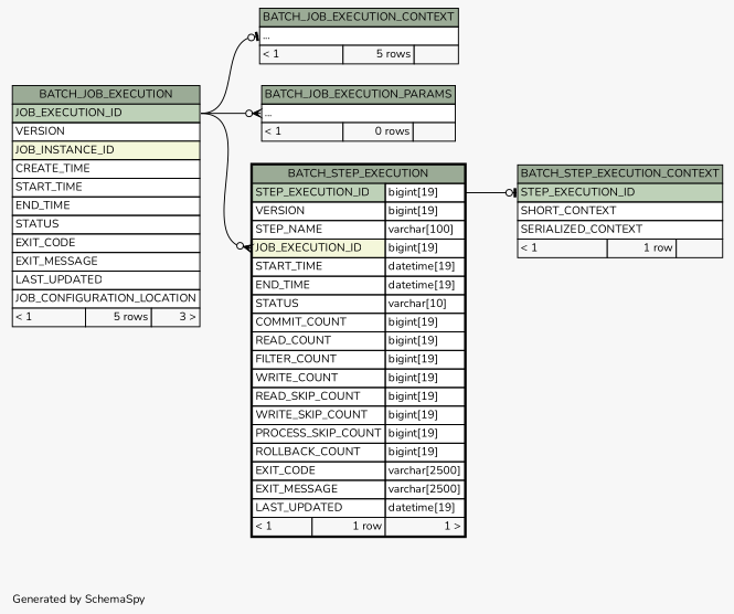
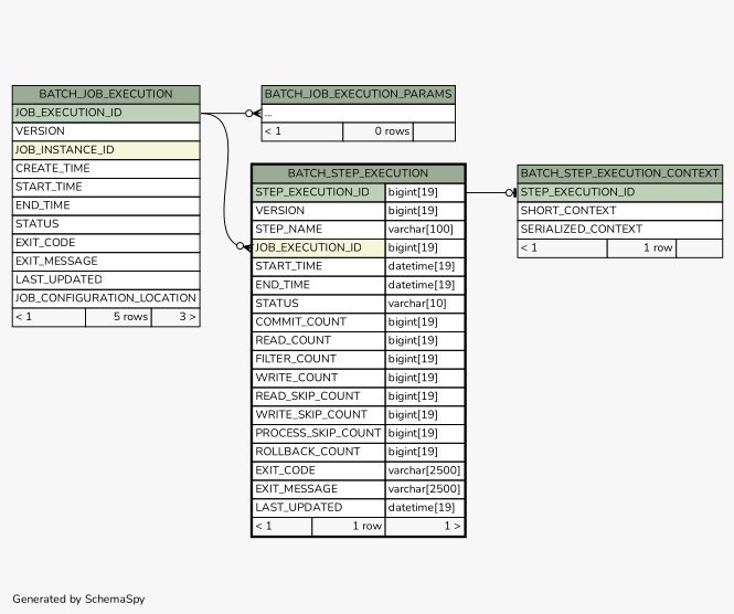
  digraph {
    bgcolor="#f7f7f7"
    fontname=Nunito
    fontsize=11
    label="\nGenerated by SchemaSpy"
    labeljust=l
    nodesep=0.18
    rankdir=RL
    ranksep=0.46
    node [fontname=Nunito fontsize=11 shape=plaintext]
    edge [arrowhead=none arrowsize=0.8 arrowtail=teeodot dir=back fontname=Nunito headport="JOB_EXECUTION_ID:e" tailport="elipses:w"]
    n1 [label=<     <TABLE BORDER="0" CELLBORDER="1" CELLSPACING="0" BGCOLOR="#ffffff">       <TR><TD COLSPAN="3" BGCOLOR="#9bab96" ALIGN="CENTER">BATCH_JOB_EXECUTION</TD></TR>       <TR><TD PORT="JOB_EXECUTION_ID" COLSPAN="3" BGCOLOR="#bed1b8" ALIGN="LEFT">JOB_EXECUTION_ID</TD></TR>       <TR><TD PORT="VERSION" COLSPAN="3" ALIGN="LEFT">VERSION</TD></TR>       <TR><TD PORT="JOB_INSTANCE_ID" COLSPAN="3" BGCOLOR="#f4f7da" ALIGN="LEFT">JOB_INSTANCE_ID</TD></TR>       <TR><TD PORT="CREATE_TIME" COLSPAN="3" ALIGN="LEFT">CREATE_TIME</TD></TR>       <TR><TD PORT="START_TIME" COLSPAN="3" ALIGN="LEFT">START_TIME</TD></TR>       <TR><TD PORT="END_TIME" COLSPAN="3" ALIGN="LEFT">END_TIME</TD></TR>       <TR><TD PORT="STATUS" COLSPAN="3" ALIGN="LEFT">STATUS</TD></TR>       <TR><TD PORT="EXIT_CODE" COLSPAN="3" ALIGN="LEFT">EXIT_CODE</TD></TR>       <TR><TD PORT="EXIT_MESSAGE" COLSPAN="3" ALIGN="LEFT">EXIT_MESSAGE</TD></TR>       <TR><TD PORT="LAST_UPDATED" COLSPAN="3" ALIGN="LEFT">LAST_UPDATED</TD></TR>       <TR><TD PORT="JOB_CONFIGURATION_LOCATION" COLSPAN="3" ALIGN="LEFT">JOB_CONFIGURATION_LOCATION</TD></TR>       <TR><TD ALIGN="LEFT" BGCOLOR="#f7f7f7">&lt; 1</TD><TD ALIGN="RIGHT" BGCOLOR="#f7f7f7">5 rows</TD><TD ALIGN="RIGHT" BGCOLOR="#f7f7f7">3 &gt;</TD></TR>     </TABLE>>]
-   n2 [label=<     <TABLE BORDER="0" CELLBORDER="1" CELLSPACING="0" BGCOLOR="#ffffff">       <TR><TD COLSPAN="3" BGCOLOR="#9bab96" ALIGN="CENTER">BATCH_JOB_EXECUTION_CONTEXT</TD></TR>       <TR><TD PORT="elipses" COLSPAN="3" ALIGN="LEFT">...</TD></TR>       <TR><TD ALIGN="LEFT" BGCOLOR="#f7f7f7">&lt; 1</TD><TD ALIGN="RIGHT" BGCOLOR="#f7f7f7">5 rows</TD><TD ALIGN="RIGHT" BGCOLOR="#f7f7f7">  </TD></TR>     </TABLE>>]
    n3 [label=<     <TABLE BORDER="0" CELLBORDER="1" CELLSPACING="0" BGCOLOR="#ffffff">       <TR><TD COLSPAN="3" BGCOLOR="#9bab96" ALIGN="CENTER">BATCH_JOB_EXECUTION_PARAMS</TD></TR>       <TR><TD PORT="elipses" COLSPAN="3" ALIGN="LEFT">...</TD></TR>       <TR><TD ALIGN="LEFT" BGCOLOR="#f7f7f7">&lt; 1</TD><TD ALIGN="RIGHT" BGCOLOR="#f7f7f7">0 rows</TD><TD ALIGN="RIGHT" BGCOLOR="#f7f7f7">  </TD></TR>     </TABLE>>]
    n4 [label=<     <TABLE BORDER="2" CELLBORDER="1" CELLSPACING="0" BGCOLOR="#ffffff">       <TR><TD COLSPAN="3" BGCOLOR="#9bab96" ALIGN="CENTER">BATCH_STEP_EXECUTION</TD></TR>       <TR><TD PORT="STEP_EXECUTION_ID" COLSPAN="2" BGCOLOR="#bed1b8" ALIGN="LEFT">STEP_EXECUTION_ID</TD><TD PORT="STEP_EXECUTION_ID.type" ALIGN="LEFT">bigint[19]</TD></TR>       <TR><TD PORT="VERSION" COLSPAN="2" ALIGN="LEFT">VERSION</TD><TD PORT="VERSION.type" ALIGN="LEFT">bigint[19]</TD></TR>       <TR><TD PORT="STEP_NAME" COLSPAN="2" ALIGN="LEFT">STEP_NAME</TD><TD PORT="STEP_NAME.type" ALIGN="LEFT">varchar[100]</TD></TR>       <TR><TD PORT="JOB_EXECUTION_ID" COLSPAN="2" BGCOLOR="#f4f7da" ALIGN="LEFT">JOB_EXECUTION_ID</TD><TD PORT="JOB_EXECUTION_ID.type" ALIGN="LEFT">bigint[19]</TD></TR>       <TR><TD PORT="START_TIME" COLSPAN="2" ALIGN="LEFT">START_TIME</TD><TD PORT="START_TIME.type" ALIGN="LEFT">datetime[19]</TD></TR>       <TR><TD PORT="END_TIME" COLSPAN="2" ALIGN="LEFT">END_TIME</TD><TD PORT="END_TIME.type" ALIGN="LEFT">datetime[19]</TD></TR>       <TR><TD PORT="STATUS" COLSPAN="2" ALIGN="LEFT">STATUS</TD><TD PORT="STATUS.type" ALIGN="LEFT">varchar[10]</TD></TR>       <TR><TD PORT="COMMIT_COUNT" COLSPAN="2" ALIGN="LEFT">COMMIT_COUNT</TD><TD PORT="COMMIT_COUNT.type" ALIGN="LEFT">bigint[19]</TD></TR>       <TR><TD PORT="READ_COUNT" COLSPAN="2" ALIGN="LEFT">READ_COUNT</TD><TD PORT="READ_COUNT.type" ALIGN="LEFT">bigint[19]</TD></TR>       <TR><TD PORT="FILTER_COUNT" COLSPAN="2" ALIGN="LEFT">FILTER_COUNT</TD><TD PORT="FILTER_COUNT.type" ALIGN="LEFT">bigint[19]</TD></TR>       <TR><TD PORT="WRITE_COUNT" COLSPAN="2" ALIGN="LEFT">WRITE_COUNT</TD><TD PORT="WRITE_COUNT.type" ALIGN="LEFT">bigint[19]</TD></TR>       <TR><TD PORT="READ_SKIP_COUNT" COLSPAN="2" ALIGN="LEFT">READ_SKIP_COUNT</TD><TD PORT="READ_SKIP_COUNT.type" ALIGN="LEFT">bigint[19]</TD></TR>       <TR><TD PORT="WRITE_SKIP_COUNT" COLSPAN="2" ALIGN="LEFT">WRITE_SKIP_COUNT</TD><TD PORT="WRITE_SKIP_COUNT.type" ALIGN="LEFT">bigint[19]</TD></TR>       <TR><TD PORT="PROCESS_SKIP_COUNT" COLSPAN="2" ALIGN="LEFT">PROCESS_SKIP_COUNT</TD><TD PORT="PROCESS_SKIP_COUNT.type" ALIGN="LEFT">bigint[19]</TD></TR>       <TR><TD PORT="ROLLBACK_COUNT" COLSPAN="2" ALIGN="LEFT">ROLLBACK_COUNT</TD><TD PORT="ROLLBACK_COUNT.type" ALIGN="LEFT">bigint[19]</TD></TR>       <TR><TD PORT="EXIT_CODE" COLSPAN="2" ALIGN="LEFT">EXIT_CODE</TD><TD PORT="EXIT_CODE.type" ALIGN="LEFT">varchar[2500]</TD></TR>       <TR><TD PORT="EXIT_MESSAGE" COLSPAN="2" ALIGN="LEFT">EXIT_MESSAGE</TD><TD PORT="EXIT_MESSAGE.type" ALIGN="LEFT">varchar[2500]</TD></TR>       <TR><TD PORT="LAST_UPDATED" COLSPAN="2" ALIGN="LEFT">LAST_UPDATED</TD><TD PORT="LAST_UPDATED.type" ALIGN="LEFT">datetime[19]</TD></TR>       <TR><TD ALIGN="LEFT" BGCOLOR="#f7f7f7">&lt; 1</TD><TD ALIGN="RIGHT" BGCOLOR="#f7f7f7">1 row</TD><TD ALIGN="RIGHT" BGCOLOR="#f7f7f7">1 &gt;</TD></TR>     </TABLE>>]
    n5 [label=<     <TABLE BORDER="0" CELLBORDER="1" CELLSPACING="0" BGCOLOR="#ffffff">       <TR><TD COLSPAN="3" BGCOLOR="#9bab96" ALIGN="CENTER">BATCH_STEP_EXECUTION_CONTEXT</TD></TR>       <TR><TD PORT="STEP_EXECUTION_ID" COLSPAN="3" BGCOLOR="#bed1b8" ALIGN="LEFT">STEP_EXECUTION_ID</TD></TR>       <TR><TD PORT="SHORT_CONTEXT" COLSPAN="3" ALIGN="LEFT">SHORT_CONTEXT</TD></TR>       <TR><TD PORT="SERIALIZED_CONTEXT" COLSPAN="3" ALIGN="LEFT">SERIALIZED_CONTEXT</TD></TR>       <TR><TD ALIGN="LEFT" BGCOLOR="#f7f7f7">&lt; 1</TD><TD ALIGN="RIGHT" BGCOLOR="#f7f7f7">1 row</TD><TD ALIGN="RIGHT" BGCOLOR="#f7f7f7">  </TD></TR>     </TABLE>>]
-   n2 -> n1
    n3 -> n1 [arrowtail=crowodot]
    n4 -> n1 [arrowtail=crowodot tailport="JOB_EXECUTION_ID:w"]
    n5 -> n4 [headport="STEP_EXECUTION_ID.type:e" tailport="STEP_EXECUTION_ID:w"]
  }
